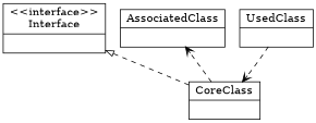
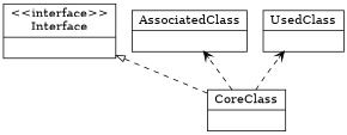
  digraph {
    rankdir=BT
    node [shape=record]
    edge [arrowhead=vee style=dashed]
    n1 [label="{CoreClass| }"]
    n2 [label="{\<\<interface\>\>\nInterface| }"]
    n3 [label="{AssociatedClass| }"]
    n4 [label="{UsedClass| }"]
    n1 -> n2 [arrowhead=empty]
    n1 -> n3
-   n4 -> n1
+   n1 -> n4
  }
